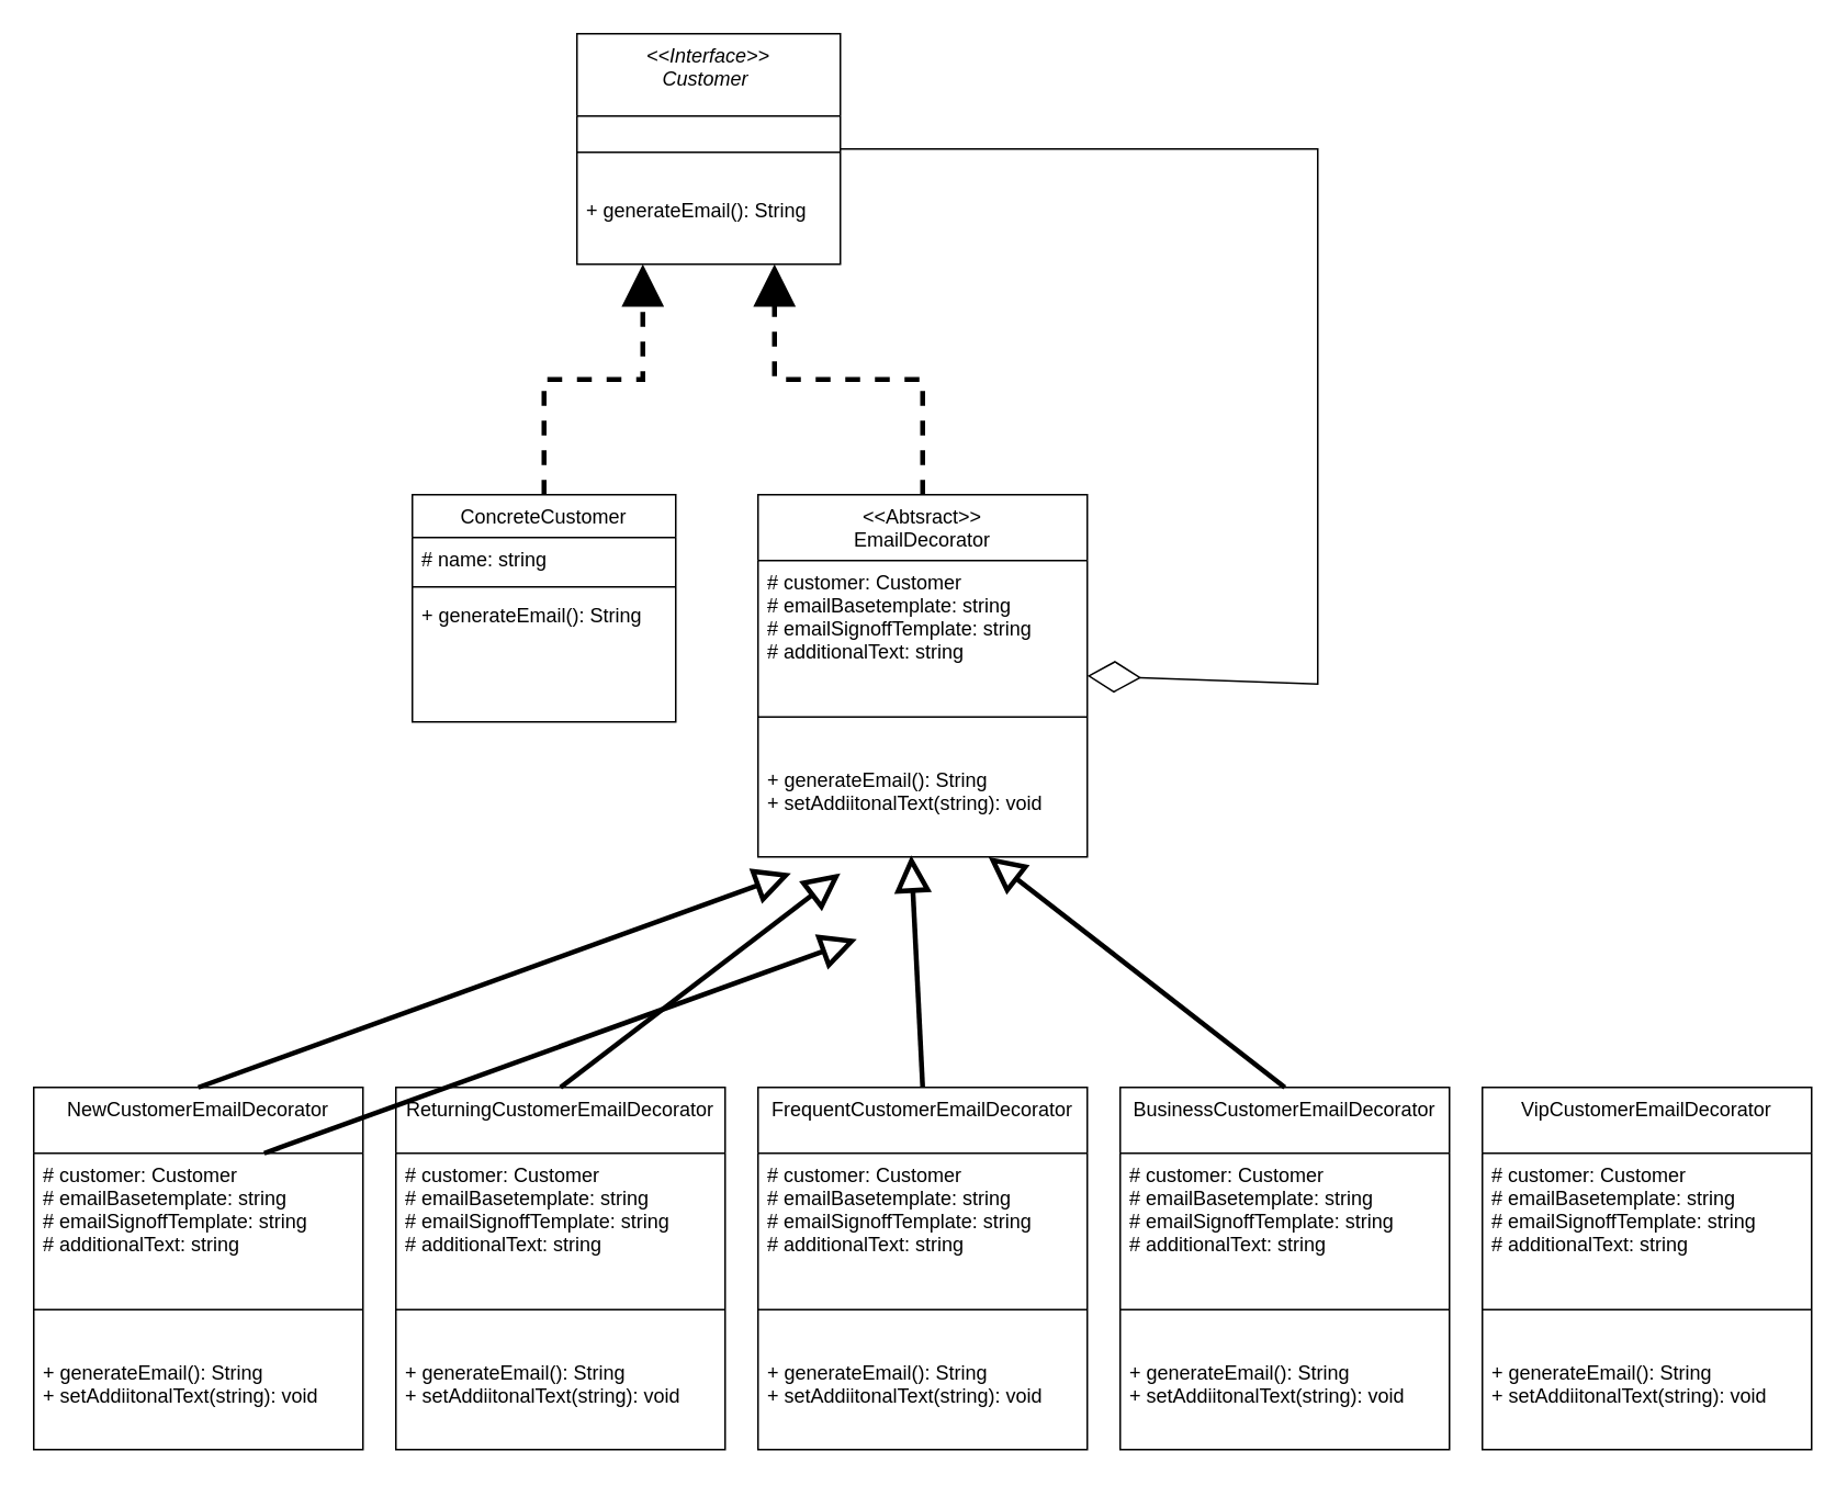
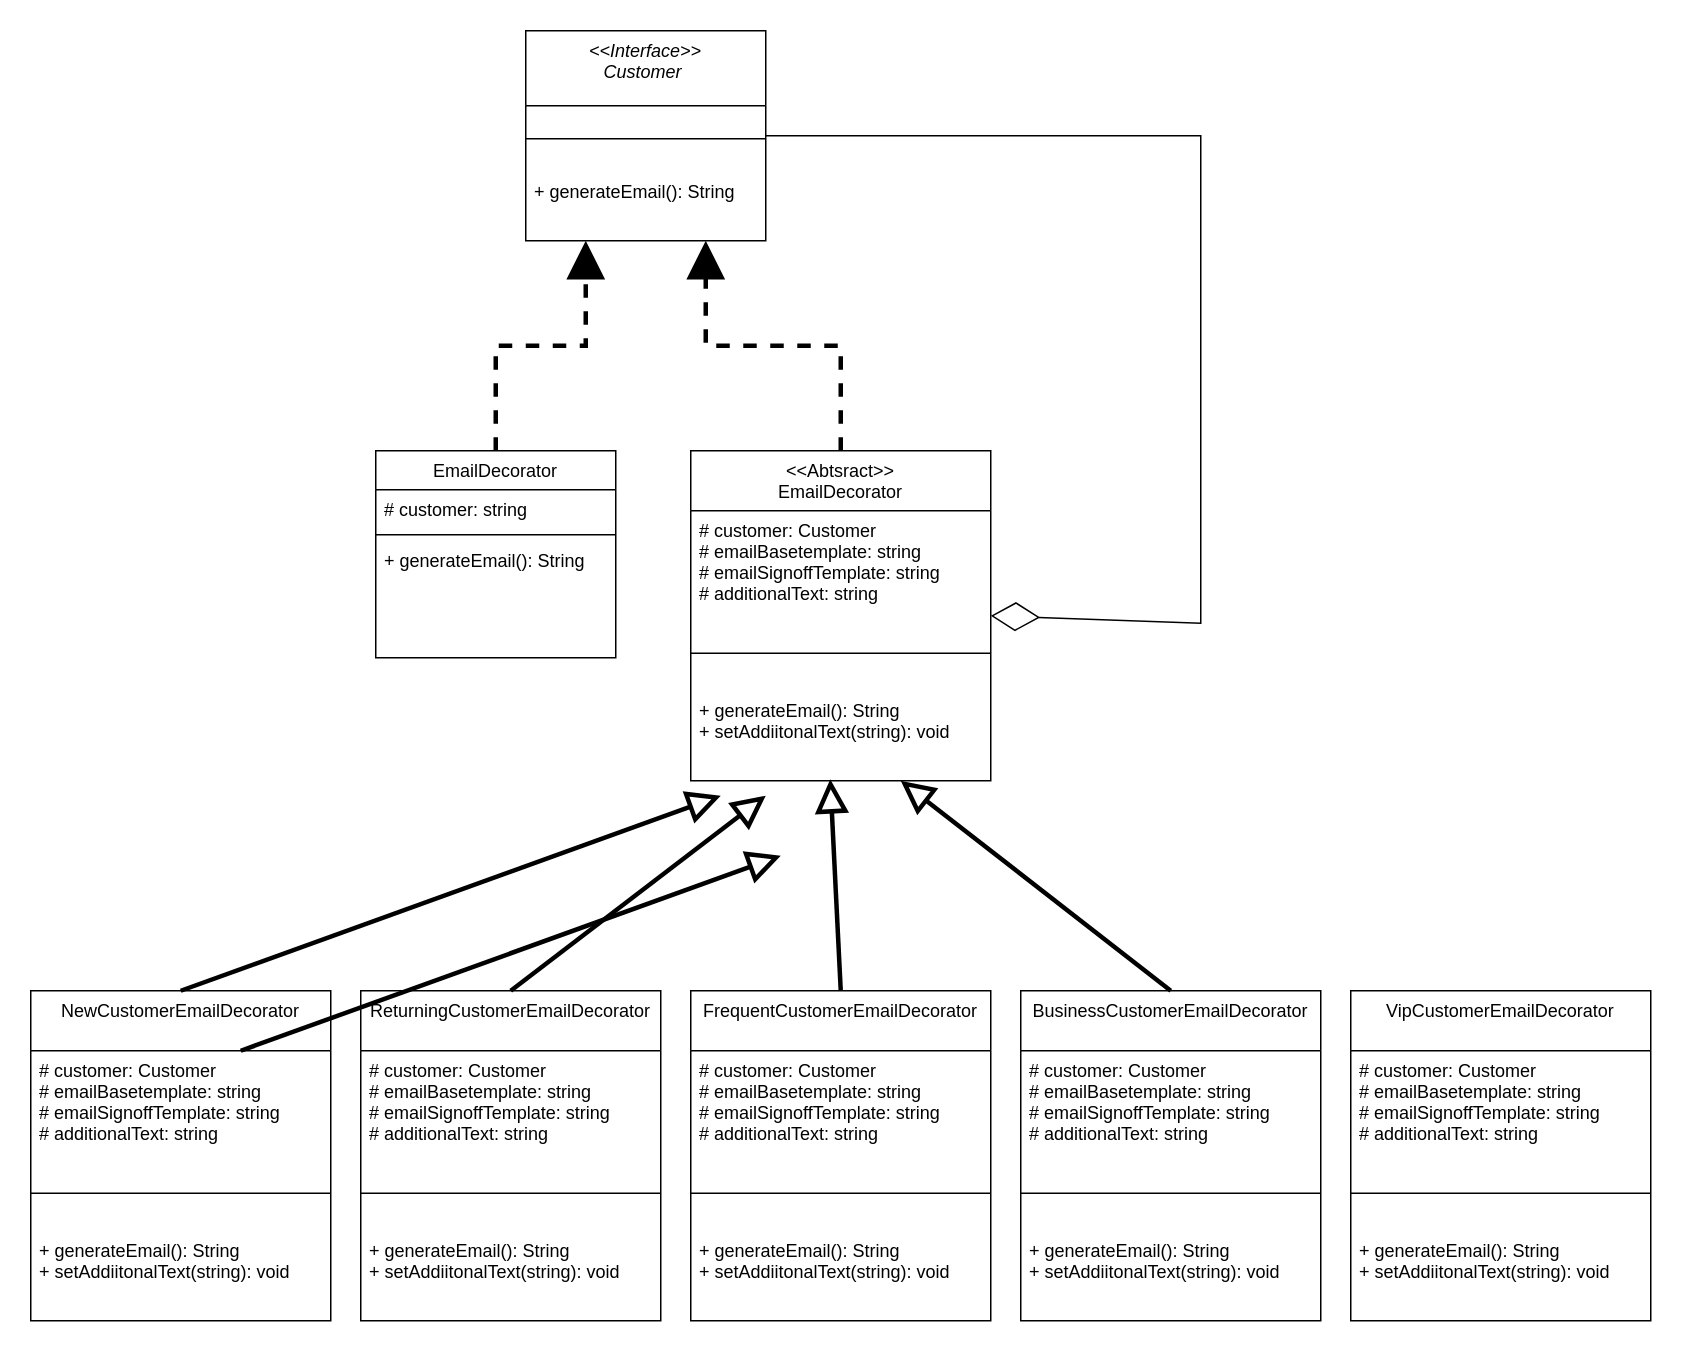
  <mxCell id="0" />
  <mxCell id="1" parent="0" />
  <mxCell id="2" value="&lt;&lt;Interface&gt;&gt;&#10;Customer " style="swimlane;fontStyle=2;align=center;verticalAlign=top;childLayout=stackLayout;horizontal=1;startSize=50;horizontalStack=0;resizeParent=1;resizeLast=0;collapsible=1;marginBottom=0;rounded=0;shadow=0;strokeWidth=1;" parent="1" vertex="1"><mxGeometry x="350" y="20" width="160" height="140" as="geometry"><mxRectangle x="230" y="140" width="160" height="26" as="alternateBounds" /></mxGeometry></mxCell>
  <mxCell id="3" value="" style="line;html=1;strokeWidth=1;align=left;verticalAlign=middle;spacingTop=-1;spacingLeft=3;spacingRight=3;rotatable=0;labelPosition=right;points=[];portConstraint=eastwest;" parent="2" vertex="1"><mxGeometry y="50" width="160" height="44" as="geometry" /></mxCell>
  <mxCell id="4" value="+ generateEmail(): String" style="text;align=left;verticalAlign=top;spacingLeft=4;spacingRight=4;overflow=hidden;rotatable=0;points=[[0,0.5],[1,0.5]];portConstraint=eastwest;" parent="2" vertex="1"><mxGeometry y="94" width="160" height="26" as="geometry" /></mxCell>
- <mxCell id="5" value="ConcreteCustomer" style="swimlane;fontStyle=0;align=center;verticalAlign=top;childLayout=stackLayout;horizontal=1;startSize=26;horizontalStack=0;resizeParent=1;resizeLast=0;collapsible=1;marginBottom=0;rounded=0;shadow=0;strokeWidth=1;" parent="1" vertex="1"><mxGeometry x="250" y="300" width="160" height="138" as="geometry"><mxRectangle x="130" y="380" width="160" height="26" as="alternateBounds" /></mxGeometry></mxCell>
- <mxCell id="6" value="# name: string" style="text;align=left;verticalAlign=top;spacingLeft=4;spacingRight=4;overflow=hidden;rotatable=0;points=[[0,0.5],[1,0.5]];portConstraint=eastwest;" parent="5" vertex="1"><mxGeometry y="26" width="160" height="26" as="geometry" /></mxCell>
+ <mxCell id="5" value="EmailDecorator" style="swimlane;fontStyle=0;align=center;verticalAlign=top;childLayout=stackLayout;horizontal=1;startSize=26;horizontalStack=0;resizeParent=1;resizeLast=0;collapsible=1;marginBottom=0;rounded=0;shadow=0;strokeWidth=1;" parent="1" vertex="1"><mxGeometry x="250" y="300" width="160" height="138" as="geometry"><mxRectangle x="130" y="380" width="160" height="26" as="alternateBounds" /></mxGeometry></mxCell>
+ <mxCell id="6" value="# customer: string" style="text;align=left;verticalAlign=top;spacingLeft=4;spacingRight=4;overflow=hidden;rotatable=0;points=[[0,0.5],[1,0.5]];portConstraint=eastwest;" parent="5" vertex="1"><mxGeometry y="26" width="160" height="26" as="geometry" /></mxCell>
  <mxCell id="7" value="" style="line;html=1;strokeWidth=1;align=left;verticalAlign=middle;spacingTop=-1;spacingLeft=3;spacingRight=3;rotatable=0;labelPosition=right;points=[];portConstraint=eastwest;" parent="5" vertex="1"><mxGeometry y="52" width="160" height="8" as="geometry" /></mxCell>
  <mxCell id="8" value="+ generateEmail(): String" style="text;align=left;verticalAlign=top;spacingLeft=4;spacingRight=4;overflow=hidden;rotatable=0;points=[[0,0.5],[1,0.5]];portConstraint=eastwest;" vertex="1" parent="5"><mxGeometry y="60" width="160" height="26" as="geometry" /></mxCell>
  <mxCell id="9" value="" style="endArrow=block;endSize=18;endFill=1;shadow=0;strokeWidth=3;rounded=0;edgeStyle=elbowEdgeStyle;elbow=vertical;dashed=1;entryX=0.25;entryY=1;entryDx=0;entryDy=0;" parent="1" source="5" target="2" edge="1"><mxGeometry width="160" relative="1" as="geometry"><mxPoint x="330" y="143" as="sourcePoint" /><mxPoint x="330" y="143" as="targetPoint" /></mxGeometry></mxCell>
  <mxCell id="10" value="&lt;&lt;Abtsract&gt;&gt;&#10;EmailDecorator" style="swimlane;fontStyle=0;align=center;verticalAlign=top;childLayout=stackLayout;horizontal=1;startSize=40;horizontalStack=0;resizeParent=1;resizeLast=0;collapsible=1;marginBottom=0;rounded=0;shadow=0;strokeWidth=1;" parent="1" vertex="1"><mxGeometry x="460" y="300" width="200" height="220" as="geometry"><mxRectangle x="340" y="380" width="170" height="26" as="alternateBounds" /></mxGeometry></mxCell>
  <mxCell id="11" value="# customer: Customer&#10;# emailBasetemplate: string&#10;# emailSignoffTemplate: string&#10;# additionalText: string" style="text;align=left;verticalAlign=top;spacingLeft=4;spacingRight=4;overflow=hidden;rotatable=0;points=[[0,0.5],[1,0.5]];portConstraint=eastwest;" vertex="1" parent="10"><mxGeometry y="40" width="200" height="70" as="geometry" /></mxCell>
  <mxCell id="12" value="" style="line;html=1;strokeWidth=1;align=left;verticalAlign=middle;spacingTop=-1;spacingLeft=3;spacingRight=3;rotatable=0;labelPosition=right;points=[];portConstraint=eastwest;" parent="10" vertex="1"><mxGeometry y="110" width="200" height="50" as="geometry" /></mxCell>
  <mxCell id="13" value="+ generateEmail(): String&#10;+ setAddiitonalText(string): void" style="text;align=left;verticalAlign=top;spacingLeft=4;spacingRight=4;overflow=hidden;rotatable=0;points=[[0,0.5],[1,0.5]];portConstraint=eastwest;" vertex="1" parent="10"><mxGeometry y="160" width="200" height="56" as="geometry" /></mxCell>
  <mxCell id="14" value="" style="endArrow=block;endSize=18;endFill=1;shadow=0;strokeWidth=3;rounded=0;edgeStyle=elbowEdgeStyle;elbow=vertical;dashed=1;entryX=0.75;entryY=1;entryDx=0;entryDy=0;" parent="1" source="10" target="2" edge="1"><mxGeometry width="160" relative="1" as="geometry"><mxPoint x="340" y="313" as="sourcePoint" /><mxPoint x="440" y="211" as="targetPoint" /></mxGeometry></mxCell>
  <mxCell id="15" value="" style="endArrow=diamondThin;html=1;rounded=0;exitX=1;exitY=0.5;exitDx=0;exitDy=0;endFill=0;endSize=30;" edge="1" parent="1" source="2"><mxGeometry width="50" height="50" relative="1" as="geometry"><mxPoint x="520" y="270" as="sourcePoint" /><mxPoint x="660" y="410" as="targetPoint" /><Array as="points"><mxPoint x="800" y="90" /><mxPoint x="800" y="415" /></Array></mxGeometry></mxCell>
  <mxCell id="16" value="NewCustomerEmailDecorator" style="swimlane;fontStyle=0;align=center;verticalAlign=top;childLayout=stackLayout;horizontal=1;startSize=40;horizontalStack=0;resizeParent=1;resizeLast=0;collapsible=1;marginBottom=0;rounded=0;shadow=0;strokeWidth=1;" vertex="1" parent="1"><mxGeometry x="20" y="660" width="200" height="220" as="geometry"><mxRectangle x="340" y="380" width="170" height="26" as="alternateBounds" /></mxGeometry></mxCell>
  <mxCell id="17" value="# customer: Customer&#10;# emailBasetemplate: string&#10;# emailSignoffTemplate: string&#10;# additionalText: string" style="text;align=left;verticalAlign=top;spacingLeft=4;spacingRight=4;overflow=hidden;rotatable=0;points=[[0,0.5],[1,0.5]];portConstraint=eastwest;" vertex="1" parent="16"><mxGeometry y="40" width="200" height="70" as="geometry" /></mxCell>
  <mxCell id="18" value="" style="line;html=1;strokeWidth=1;align=left;verticalAlign=middle;spacingTop=-1;spacingLeft=3;spacingRight=3;rotatable=0;labelPosition=right;points=[];portConstraint=eastwest;" vertex="1" parent="16"><mxGeometry y="110" width="200" height="50" as="geometry" /></mxCell>
  <mxCell id="19" value="+ generateEmail(): String&#10;+ setAddiitonalText(string): void" style="text;align=left;verticalAlign=top;spacingLeft=4;spacingRight=4;overflow=hidden;rotatable=0;points=[[0,0.5],[1,0.5]];portConstraint=eastwest;" vertex="1" parent="16"><mxGeometry y="160" width="200" height="56" as="geometry" /></mxCell>
  <mxCell id="20" value="ReturningCustomerEmailDecorator" style="swimlane;fontStyle=0;align=center;verticalAlign=top;childLayout=stackLayout;horizontal=1;startSize=40;horizontalStack=0;resizeParent=1;resizeLast=0;collapsible=1;marginBottom=0;rounded=0;shadow=0;strokeWidth=1;" vertex="1" parent="1"><mxGeometry x="240" y="660" width="200" height="220" as="geometry"><mxRectangle x="340" y="380" width="170" height="26" as="alternateBounds" /></mxGeometry></mxCell>
  <mxCell id="21" value="# customer: Customer&#10;# emailBasetemplate: string&#10;# emailSignoffTemplate: string&#10;# additionalText: string" style="text;align=left;verticalAlign=top;spacingLeft=4;spacingRight=4;overflow=hidden;rotatable=0;points=[[0,0.5],[1,0.5]];portConstraint=eastwest;" vertex="1" parent="20"><mxGeometry y="40" width="200" height="70" as="geometry" /></mxCell>
  <mxCell id="22" value="" style="line;html=1;strokeWidth=1;align=left;verticalAlign=middle;spacingTop=-1;spacingLeft=3;spacingRight=3;rotatable=0;labelPosition=right;points=[];portConstraint=eastwest;" vertex="1" parent="20"><mxGeometry y="110" width="200" height="50" as="geometry" /></mxCell>
  <mxCell id="23" value="+ generateEmail(): String&#10;+ setAddiitonalText(string): void" style="text;align=left;verticalAlign=top;spacingLeft=4;spacingRight=4;overflow=hidden;rotatable=0;points=[[0,0.5],[1,0.5]];portConstraint=eastwest;" vertex="1" parent="20"><mxGeometry y="160" width="200" height="56" as="geometry" /></mxCell>
  <mxCell id="24" value="FrequentCustomerEmailDecorator" style="swimlane;fontStyle=0;align=center;verticalAlign=top;childLayout=stackLayout;horizontal=1;startSize=40;horizontalStack=0;resizeParent=1;resizeLast=0;collapsible=1;marginBottom=0;rounded=0;shadow=0;strokeWidth=1;" vertex="1" parent="1"><mxGeometry x="460" y="660" width="200" height="220" as="geometry"><mxRectangle x="340" y="380" width="170" height="26" as="alternateBounds" /></mxGeometry></mxCell>
  <mxCell id="25" value="# customer: Customer&#10;# emailBasetemplate: string&#10;# emailSignoffTemplate: string&#10;# additionalText: string" style="text;align=left;verticalAlign=top;spacingLeft=4;spacingRight=4;overflow=hidden;rotatable=0;points=[[0,0.5],[1,0.5]];portConstraint=eastwest;" vertex="1" parent="24"><mxGeometry y="40" width="200" height="70" as="geometry" /></mxCell>
  <mxCell id="26" value="" style="line;html=1;strokeWidth=1;align=left;verticalAlign=middle;spacingTop=-1;spacingLeft=3;spacingRight=3;rotatable=0;labelPosition=right;points=[];portConstraint=eastwest;" vertex="1" parent="24"><mxGeometry y="110" width="200" height="50" as="geometry" /></mxCell>
  <mxCell id="27" value="+ generateEmail(): String&#10;+ setAddiitonalText(string): void" style="text;align=left;verticalAlign=top;spacingLeft=4;spacingRight=4;overflow=hidden;rotatable=0;points=[[0,0.5],[1,0.5]];portConstraint=eastwest;" vertex="1" parent="24"><mxGeometry y="160" width="200" height="56" as="geometry" /></mxCell>
  <mxCell id="28" value="BusinessCustomerEmailDecorator" style="swimlane;fontStyle=0;align=center;verticalAlign=top;childLayout=stackLayout;horizontal=1;startSize=40;horizontalStack=0;resizeParent=1;resizeLast=0;collapsible=1;marginBottom=0;rounded=0;shadow=0;strokeWidth=1;" vertex="1" parent="1"><mxGeometry x="680" y="660" width="200" height="220" as="geometry"><mxRectangle x="340" y="380" width="170" height="26" as="alternateBounds" /></mxGeometry></mxCell>
  <mxCell id="29" value="# customer: Customer&#10;# emailBasetemplate: string&#10;# emailSignoffTemplate: string&#10;# additionalText: string" style="text;align=left;verticalAlign=top;spacingLeft=4;spacingRight=4;overflow=hidden;rotatable=0;points=[[0,0.5],[1,0.5]];portConstraint=eastwest;" vertex="1" parent="28"><mxGeometry y="40" width="200" height="70" as="geometry" /></mxCell>
  <mxCell id="30" value="" style="line;html=1;strokeWidth=1;align=left;verticalAlign=middle;spacingTop=-1;spacingLeft=3;spacingRight=3;rotatable=0;labelPosition=right;points=[];portConstraint=eastwest;" vertex="1" parent="28"><mxGeometry y="110" width="200" height="50" as="geometry" /></mxCell>
  <mxCell id="31" value="+ generateEmail(): String&#10;+ setAddiitonalText(string): void" style="text;align=left;verticalAlign=top;spacingLeft=4;spacingRight=4;overflow=hidden;rotatable=0;points=[[0,0.5],[1,0.5]];portConstraint=eastwest;" vertex="1" parent="28"><mxGeometry y="160" width="200" height="56" as="geometry" /></mxCell>
  <mxCell id="32" value="VipCustomerEmailDecorator" style="swimlane;fontStyle=0;align=center;verticalAlign=top;childLayout=stackLayout;horizontal=1;startSize=40;horizontalStack=0;resizeParent=1;resizeLast=0;collapsible=1;marginBottom=0;rounded=0;shadow=0;strokeWidth=1;" vertex="1" parent="1"><mxGeometry x="900" y="660" width="200" height="220" as="geometry"><mxRectangle x="340" y="380" width="170" height="26" as="alternateBounds" /></mxGeometry></mxCell>
  <mxCell id="33" value="# customer: Customer&#10;# emailBasetemplate: string&#10;# emailSignoffTemplate: string&#10;# additionalText: string" style="text;align=left;verticalAlign=top;spacingLeft=4;spacingRight=4;overflow=hidden;rotatable=0;points=[[0,0.5],[1,0.5]];portConstraint=eastwest;" vertex="1" parent="32"><mxGeometry y="40" width="200" height="70" as="geometry" /></mxCell>
  <mxCell id="34" value="" style="line;html=1;strokeWidth=1;align=left;verticalAlign=middle;spacingTop=-1;spacingLeft=3;spacingRight=3;rotatable=0;labelPosition=right;points=[];portConstraint=eastwest;" vertex="1" parent="32"><mxGeometry y="110" width="200" height="50" as="geometry" /></mxCell>
  <mxCell id="35" value="+ generateEmail(): String&#10;+ setAddiitonalText(string): void" style="text;align=left;verticalAlign=top;spacingLeft=4;spacingRight=4;overflow=hidden;rotatable=0;points=[[0,0.5],[1,0.5]];portConstraint=eastwest;" vertex="1" parent="32"><mxGeometry y="160" width="200" height="56" as="geometry" /></mxCell>
  <mxCell id="36" value="" style="endArrow=block;html=1;rounded=0;exitX=0.5;exitY=0;exitDx=0;exitDy=0;endFill=0;strokeWidth=3;endSize=15;" edge="1" parent="1" source="16"><mxGeometry width="50" height="50" relative="1" as="geometry"><mxPoint x="530" y="540" as="sourcePoint" /><mxPoint x="480" y="530" as="targetPoint" /></mxGeometry></mxCell>
  <mxCell id="37" value="" style="endArrow=block;html=1;rounded=0;exitX=0.5;exitY=0;exitDx=0;exitDy=0;endFill=0;strokeWidth=3;endSize=15;" edge="1" parent="1" source="20"><mxGeometry width="50" height="50" relative="1" as="geometry"><mxPoint x="130" y="670" as="sourcePoint" /><mxPoint x="510" y="530" as="targetPoint" /></mxGeometry></mxCell>
  <mxCell id="38" value="" style="endArrow=block;html=1;rounded=0;exitX=0.5;exitY=0;exitDx=0;exitDy=0;endFill=0;strokeWidth=3;endSize=15;entryX=0.465;entryY=1.054;entryDx=0;entryDy=0;entryPerimeter=0;" edge="1" parent="1" source="24" target="13"><mxGeometry width="50" height="50" relative="1" as="geometry"><mxPoint x="140" y="680" as="sourcePoint" /><mxPoint x="500" y="550" as="targetPoint" /></mxGeometry></mxCell>
  <mxCell id="39" value="" style="endArrow=block;html=1;rounded=0;exitX=0.5;exitY=0;exitDx=0;exitDy=0;endFill=0;strokeWidth=3;endSize=15;" edge="1" parent="1" source="28"><mxGeometry width="50" height="50" relative="1" as="geometry"><mxPoint x="150" y="690" as="sourcePoint" /><mxPoint x="600" y="520" as="targetPoint" /></mxGeometry></mxCell>
  <mxCell id="40" value="" style="endArrow=block;html=1;rounded=0;exitX=0.5;exitY=0;exitDx=0;exitDy=0;endFill=0;strokeWidth=3;endSize=15;" edge="1" parent="1"><mxGeometry width="50" height="50" relative="1" as="geometry"><mxPoint x="160" y="700" as="sourcePoint" /><mxPoint x="520" y="570" as="targetPoint" /></mxGeometry></mxCell>
